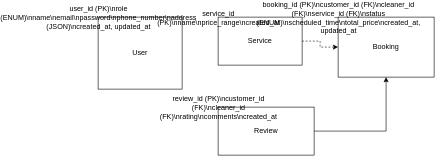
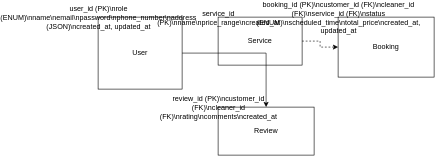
  <mxCell id="0" />
  <mxCell id="1" parent="0" />
  <mxCell id="2" value="User" style="shape=rectangle;whiteSpace=wrap;html=1;" vertex="1" parent="1"><mxGeometry x="20" y="20" width="140" height="120" as="geometry" /></mxCell>
  <mxCell id="3" value="user_id (PK)\nrole (ENUM)\nname\nemail\npassword\nphone_number\naddress (JSON)\ncreated_at, updated_at" style="whiteSpace=wrap;html=1;" vertex="1" parent="2"><mxGeometry x="0" y="0" relative="1" as="geometry" /></mxCell>
  <mxCell id="4" value="Service" style="shape=rectangle;whiteSpace=wrap;html=1;" vertex="1" parent="1"><mxGeometry x="220" y="20" width="140" height="80" as="geometry" /></mxCell>
  <mxCell id="5" value="service_id (PK)\nname\nprice_range\ncreated_at" style="whiteSpace=wrap;html=1;" vertex="1" parent="4"><mxGeometry x="0" y="0" relative="1" as="geometry" /></mxCell>
  <mxCell id="6" value="Booking" style="shape=rectangle;whiteSpace=wrap;html=1;" vertex="1" parent="1"><mxGeometry x="420" y="20" width="160" height="100" as="geometry" /></mxCell>
  <mxCell id="7" value="booking_id (PK)\ncustomer_id (FK)\ncleaner_id (FK)\nservice_id (FK)\nstatus (ENUM)\nscheduled_time\ntotal_price\ncreated_at, updated_at" style="whiteSpace=wrap;html=1;" vertex="1" parent="6"><mxGeometry x="0" y="0" relative="1" as="geometry" /></mxCell>
  <mxCell id="8" value="Review" style="shape=rectangle;whiteSpace=wrap;html=1;" vertex="1" parent="1"><mxGeometry x="220" y="170" width="160" height="80" as="geometry" /></mxCell>
  <mxCell id="9" value="review_id (PK)\ncustomer_id (FK)\ncleaner_id (FK)\nrating\ncomments\ncreated_at" style="whiteSpace=wrap;html=1;" vertex="1" parent="8"><mxGeometry x="0" y="0" relative="1" as="geometry" /></mxCell>
  <mxCell id="10" value="" style="edgeStyle=orthogonalEdgeStyle;rounded=0;orthogonalLoop=1;jettySize=auto;dashed=1;" edge="1" parent="1" source="4" target="6"><mxGeometry relative="1" as="geometry" /></mxCell>
- <mxCell id="12" value="" style="edgeStyle=orthogonalEdgeStyle;rounded=0;orthogonalLoop=1;jettySize=auto;" edge="1" parent="1" source="8" target="6"><mxGeometry relative="1" as="geometry" /></mxCell>
+ <mxCell id="11" value="" style="edgeStyle=orthogonalEdgeStyle;rounded=0;orthogonalLoop=1;jettySize=auto;" edge="1" parent="1" source="2" target="8"><mxGeometry relative="1" as="geometry" /></mxCell>
